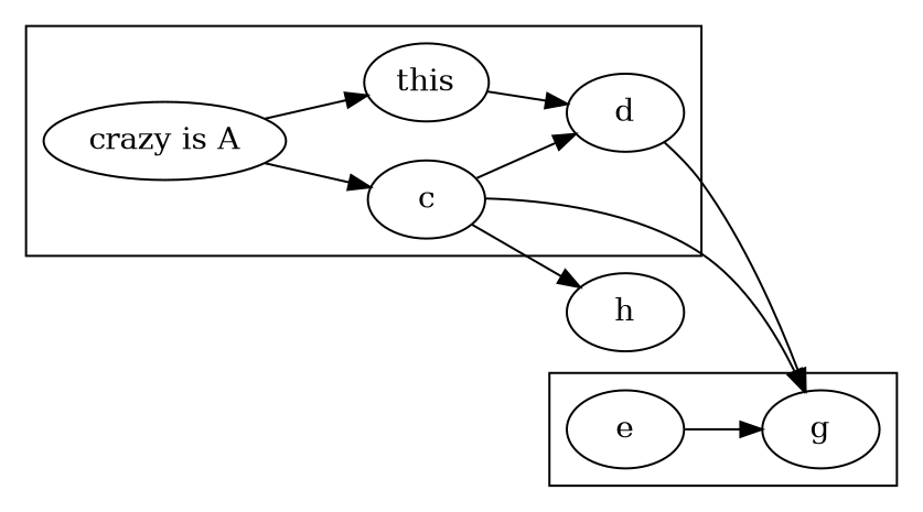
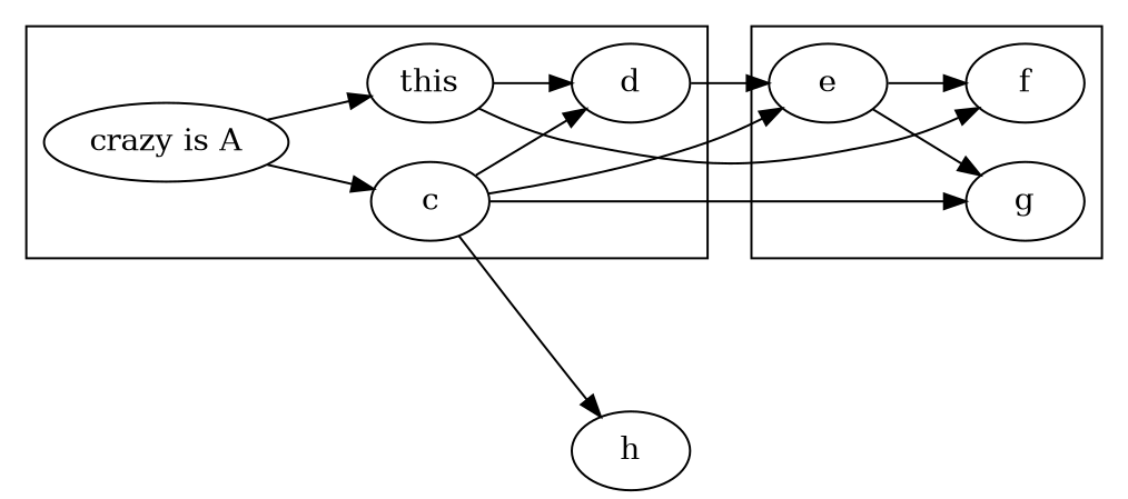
  digraph {
    compound=true
    rankdir=LR
    n1 [label="crazy is A"]
    n2 [label=this]
    c
    d
    e
    g
+   f
    h
    subgraph cluster_1 {
      n1
      n2
      c
      d
    }
    subgraph cluster_2 {
      e
      g
+     f
    }
    n1 -> n2
    n1 -> c
    n2 -> d
+   n2 -> f
    c -> d
+   c -> e
    c -> g
    c -> h
-   d -> g
+   d -> e
    e -> g
+   e -> f
  }
